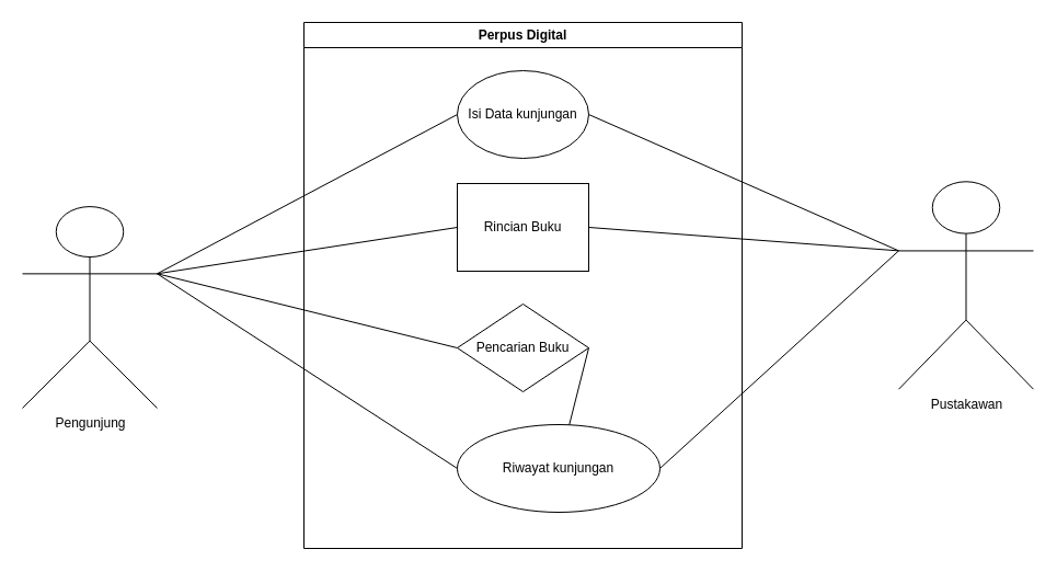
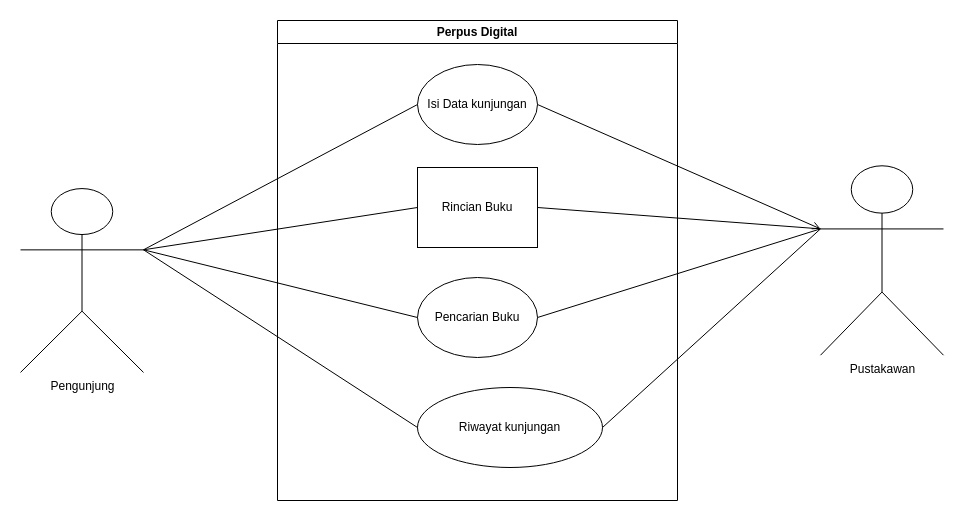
  <mxCell id="0" />
  <mxCell id="1" parent="0" />
  <mxCell id="2" value="Perpus Digital" style="swimlane;whiteSpace=wrap;html=1;verticalAlign=middle;align=center;labelBorderColor=none;swimlaneLine=1;strokeColor=#000000;" vertex="1" parent="1"><mxGeometry x="277" y="20" width="400" height="480" as="geometry"><mxRectangle x="500" y="296" width="116" height="26" as="alternateBounds" /></mxGeometry></mxCell>
  <mxCell id="3" value="Isi Data kunjungan" style="ellipse;whiteSpace=wrap;html=1;" vertex="1" parent="2"><mxGeometry x="140" y="44" width="120" height="80" as="geometry" /></mxCell>
  <mxCell id="4" value="Riwayat kunjungan" style="ellipse;whiteSpace=wrap;html=1;" vertex="1" parent="2"><mxGeometry x="140" y="367" width="185" height="80" as="geometry" /></mxCell>
- <mxCell id="5" value="Pencarian Buku" style="rhombus;whiteSpace=wrap;html=1;" vertex="1" parent="2"><mxGeometry x="140" y="257" width="120" height="80" as="geometry" /></mxCell>
+ <mxCell id="5" value="Pencarian Buku" style="ellipse;whiteSpace=wrap;html=1;" vertex="1" parent="2"><mxGeometry x="140" y="257" width="120" height="80" as="geometry" /></mxCell>
  <mxCell id="6" value="Rincian Buku" style="whiteSpace=wrap;html=1;rounded=0;" vertex="1" parent="2"><mxGeometry x="140" y="147" width="120" height="80" as="geometry" /></mxCell>
  <mxCell id="7" value="Pengunjung" style="shape=umlActor;verticalLabelPosition=bottom;verticalAlign=top;html=1;outlineConnect=0;aspect=fixed;" vertex="1" parent="1"><mxGeometry x="20" y="188.06" width="123" height="183.89" as="geometry" /></mxCell>
  <mxCell id="8" value="Pustakawan" style="shape=umlActor;verticalLabelPosition=bottom;verticalAlign=top;html=1;outlineConnect=0;aspect=fixed;" vertex="1" parent="1"><mxGeometry x="820" y="165.29" width="123" height="189.42" as="geometry" /></mxCell>
  <mxCell id="9" value="" style="endArrow=none;html=1;rounded=0;exitX=1;exitY=0.333;exitDx=0;exitDy=0;exitPerimeter=0;entryX=0;entryY=0.5;entryDx=0;entryDy=0;" edge="1" parent="1" source="7" target="3"><mxGeometry width="50" height="50" relative="1" as="geometry"><mxPoint x="297" y="229" as="sourcePoint" /><mxPoint x="347" y="179" as="targetPoint" /></mxGeometry></mxCell>
  <mxCell id="10" value="" style="endArrow=none;html=1;rounded=0;exitX=1;exitY=0.333;exitDx=0;exitDy=0;exitPerimeter=0;entryX=0;entryY=0.5;entryDx=0;entryDy=0;" edge="1" parent="1" source="7" target="6"><mxGeometry width="50" height="50" relative="1" as="geometry"><mxPoint x="297" y="396" as="sourcePoint" /><mxPoint x="347" y="346" as="targetPoint" /></mxGeometry></mxCell>
  <mxCell id="11" value="" style="endArrow=none;html=1;rounded=0;exitX=1;exitY=0.333;exitDx=0;exitDy=0;exitPerimeter=0;entryX=0;entryY=0.5;entryDx=0;entryDy=0;" edge="1" parent="1" source="7" target="5"><mxGeometry width="50" height="50" relative="1" as="geometry"><mxPoint x="297" y="396" as="sourcePoint" /><mxPoint x="347" y="346" as="targetPoint" /></mxGeometry></mxCell>
  <mxCell id="12" value="" style="endArrow=none;html=1;rounded=0;exitX=1;exitY=0.333;exitDx=0;exitDy=0;exitPerimeter=0;entryX=0;entryY=0.5;entryDx=0;entryDy=0;" edge="1" parent="1" source="7" target="4"><mxGeometry width="50" height="50" relative="1" as="geometry"><mxPoint x="297" y="396" as="sourcePoint" /><mxPoint x="347" y="346" as="targetPoint" /></mxGeometry></mxCell>
- <mxCell id="13" value="" style="endArrow=none;html=1;rounded=0;entryX=0;entryY=0.333;entryDx=0;entryDy=0;entryPerimeter=0;exitX=1;exitY=0.5;exitDx=0;exitDy=0;" edge="1" parent="1" source="3" target="8"><mxGeometry width="50" height="50" relative="1" as="geometry"><mxPoint x="297" y="396" as="sourcePoint" /><mxPoint x="347" y="346" as="targetPoint" /></mxGeometry></mxCell>
+ <mxCell id="13" value="" style="endArrow=open;html=1;rounded=0;entryX=0;entryY=0.333;entryDx=0;entryDy=0;entryPerimeter=0;exitX=1;exitY=0.5;exitDx=0;exitDy=0;" edge="1" parent="1" source="3" target="8"><mxGeometry width="50" height="50" relative="1" as="geometry"><mxPoint x="297" y="396" as="sourcePoint" /><mxPoint x="347" y="346" as="targetPoint" /></mxGeometry></mxCell>
  <mxCell id="14" value="" style="endArrow=none;html=1;rounded=0;entryX=0;entryY=0.333;entryDx=0;entryDy=0;entryPerimeter=0;exitX=1;exitY=0.5;exitDx=0;exitDy=0;" edge="1" parent="1" source="6" target="8"><mxGeometry width="50" height="50" relative="1" as="geometry"><mxPoint x="297" y="396" as="sourcePoint" /><mxPoint x="347" y="346" as="targetPoint" /></mxGeometry></mxCell>
- <mxCell id="15" value="" style="endArrow=none;html=1;rounded=0;exitX=1;exitY=0.5;exitDx=0;exitDy=0;" edge="1" parent="1" source="5" target="4"><mxGeometry width="50" height="50" relative="1" as="geometry"><mxPoint x="297" y="396" as="sourcePoint" /><mxPoint x="347" y="346" as="targetPoint" /></mxGeometry></mxCell>
+ <mxCell id="15" value="" style="endArrow=none;html=1;rounded=0;entryX=0;entryY=0.333;entryDx=0;entryDy=0;entryPerimeter=0;exitX=1;exitY=0.5;exitDx=0;exitDy=0;" edge="1" parent="1" source="5" target="8"><mxGeometry width="50" height="50" relative="1" as="geometry"><mxPoint x="297" y="396" as="sourcePoint" /><mxPoint x="347" y="346" as="targetPoint" /></mxGeometry></mxCell>
  <mxCell id="16" value="" style="endArrow=none;html=1;rounded=0;entryX=0;entryY=0.333;entryDx=0;entryDy=0;entryPerimeter=0;exitX=1;exitY=0.5;exitDx=0;exitDy=0;" edge="1" parent="1" source="4" target="8"><mxGeometry width="50" height="50" relative="1" as="geometry"><mxPoint x="297" y="396" as="sourcePoint" /><mxPoint x="347" y="346" as="targetPoint" /></mxGeometry></mxCell>
